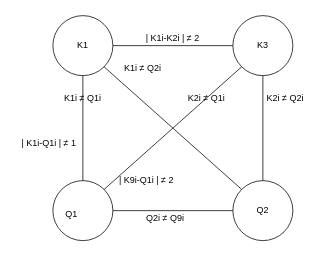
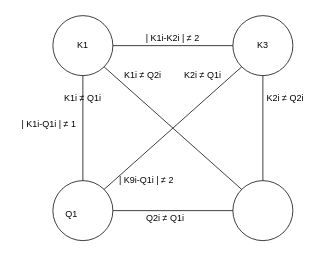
  <mxCell id="0" />
  <mxCell id="1" parent="0" />
  <mxCell id="2" value="" style="ellipse;whiteSpace=wrap;html=1;aspect=fixed;" vertex="1" parent="1"><mxGeometry x="70" y="20" width="80" height="80" as="geometry" /></mxCell>
  <mxCell id="3" value="" style="ellipse;whiteSpace=wrap;html=1;aspect=fixed;" vertex="1" parent="1"><mxGeometry x="310" y="20" width="80" height="80" as="geometry" /></mxCell>
  <mxCell id="4" value="" style="ellipse;whiteSpace=wrap;html=1;aspect=fixed;" vertex="1" parent="1"><mxGeometry x="70" y="240" width="80" height="80" as="geometry" /></mxCell>
  <mxCell id="5" value="" style="ellipse;whiteSpace=wrap;html=1;aspect=fixed;" vertex="1" parent="1"><mxGeometry x="310" y="240" width="80" height="80" as="geometry" /></mxCell>
  <mxCell id="6" value="" style="endArrow=none;html=1;exitX=1;exitY=0.5;exitDx=0;exitDy=0;entryX=0;entryY=0.5;entryDx=0;entryDy=0;" edge="1" parent="1" source="2" target="3"><mxGeometry width="50" height="50" relative="1" as="geometry"><mxPoint x="210" y="150" as="sourcePoint" /><mxPoint x="260" y="100" as="targetPoint" /></mxGeometry></mxCell>
  <mxCell id="7" value="" style="endArrow=none;html=1;entryX=0.5;entryY=1;entryDx=0;entryDy=0;exitX=0.5;exitY=0;exitDx=0;exitDy=0;" edge="1" parent="1" source="4" target="2"><mxGeometry width="50" height="50" relative="1" as="geometry"><mxPoint x="70" y="200" as="sourcePoint" /><mxPoint x="120" y="150" as="targetPoint" /></mxGeometry></mxCell>
  <mxCell id="8" value="" style="endArrow=none;html=1;exitX=1;exitY=0.5;exitDx=0;exitDy=0;entryX=0;entryY=0.5;entryDx=0;entryDy=0;" edge="1" parent="1" source="4" target="5"><mxGeometry width="50" height="50" relative="1" as="geometry"><mxPoint x="200" y="330" as="sourcePoint" /><mxPoint x="250" y="280" as="targetPoint" /></mxGeometry></mxCell>
  <mxCell id="9" value="" style="endArrow=none;html=1;exitX=0.5;exitY=1;exitDx=0;exitDy=0;entryX=0.5;entryY=0;entryDx=0;entryDy=0;" edge="1" parent="1" source="3" target="5"><mxGeometry width="50" height="50" relative="1" as="geometry"><mxPoint x="210" y="390" as="sourcePoint" /><mxPoint x="350" y="210" as="targetPoint" /></mxGeometry></mxCell>
  <mxCell id="10" value="" style="endArrow=none;html=1;entryX=1;entryY=1;entryDx=0;entryDy=0;exitX=0;exitY=0;exitDx=0;exitDy=0;" edge="1" parent="1" source="5" target="2"><mxGeometry width="50" height="50" relative="1" as="geometry"><mxPoint x="280" y="400" as="sourcePoint" /><mxPoint x="330" y="350" as="targetPoint" /></mxGeometry></mxCell>
  <mxCell id="11" value="" style="endArrow=none;html=1;entryX=0;entryY=1;entryDx=0;entryDy=0;exitX=1;exitY=0;exitDx=0;exitDy=0;" edge="1" parent="1" source="4" target="3"><mxGeometry width="50" height="50" relative="1" as="geometry"><mxPoint x="230" y="170" as="sourcePoint" /><mxPoint x="280" y="120" as="targetPoint" /></mxGeometry></mxCell>
  <mxCell id="12" value="K1" style="text;html=1;strokeColor=none;fillColor=none;align=center;verticalAlign=middle;whiteSpace=wrap;rounded=0;" vertex="1" parent="1"><mxGeometry x="90" y="50" width="40" height="20" as="geometry" /></mxCell>
  <mxCell id="13" value="K3" style="text;html=1;strokeColor=none;fillColor=none;align=center;verticalAlign=middle;whiteSpace=wrap;rounded=0;" vertex="1" parent="1"><mxGeometry x="330" y="50" width="40" height="20" as="geometry" /></mxCell>
  <mxCell id="14" value="Q1" style="text;html=1;strokeColor=none;fillColor=none;align=center;verticalAlign=middle;whiteSpace=wrap;rounded=0;" vertex="1" parent="1"><mxGeometry x="75" y="275" width="40" height="20" as="geometry" /></mxCell>
- <mxCell id="15" value="Q2" style="text;html=1;strokeColor=none;fillColor=none;align=center;verticalAlign=middle;whiteSpace=wrap;rounded=0;" vertex="1" parent="1"><mxGeometry x="330" y="270" width="40" height="20" as="geometry" /></mxCell>
  <mxCell id="16" value="| K1i-K2i | ≠ 2" style="text;html=1;strokeColor=none;fillColor=none;align=center;verticalAlign=middle;whiteSpace=wrap;rounded=0;" vertex="1" parent="1"><mxGeometry x="150" y="40" width="160" height="20" as="geometry" /></mxCell>
- <mxCell id="17" value="K1i ≠ Q2i" style="text;html=1;strokeColor=none;fillColor=none;align=center;verticalAlign=middle;whiteSpace=wrap;rounded=0;" vertex="1" parent="1"><mxGeometry x="160" y="80" width="60" height="20" as="geometry" /></mxCell>
- <mxCell id="18" value="K2i ≠ Q1i" style="text;html=1;strokeColor=none;fillColor=none;align=center;verticalAlign=middle;whiteSpace=wrap;rounded=0;" vertex="1" parent="1"><mxGeometry x="245" y="120" width="60" height="20" as="geometry" /></mxCell>
+ <mxCell id="17" value="K1i ≠ Q2i" style="text;html=1;strokeColor=none;fillColor=none;align=center;verticalAlign=middle;whiteSpace=wrap;rounded=0;" vertex="1" parent="1"><mxGeometry x="160" y="90" width="60" height="20" as="geometry" /></mxCell>
+ <mxCell id="18" value="K2i ≠ Q1i" style="text;html=1;strokeColor=none;fillColor=none;align=center;verticalAlign=middle;whiteSpace=wrap;rounded=0;" vertex="1" parent="1"><mxGeometry x="240" y="90" width="60" height="20" as="geometry" /></mxCell>
  <mxCell id="19" value="K1i ≠ Q1i" style="text;html=1;strokeColor=none;fillColor=none;align=center;verticalAlign=middle;whiteSpace=wrap;rounded=0;" vertex="1" parent="1"><mxGeometry x="80" y="120" width="60" height="20" as="geometry" /></mxCell>
  <mxCell id="20" value="K2i ≠ Q2i" style="text;html=1;strokeColor=none;fillColor=none;align=center;verticalAlign=middle;whiteSpace=wrap;rounded=0;" vertex="1" parent="1"><mxGeometry x="350" y="120" width="60" height="20" as="geometry" /></mxCell>
- <mxCell id="21" value="Q2i ≠ Q9i" style="text;html=1;strokeColor=none;fillColor=none;align=center;verticalAlign=middle;whiteSpace=wrap;rounded=0;" vertex="1" parent="1"><mxGeometry x="190" y="280" width="60" height="20" as="geometry" /></mxCell>
- <mxCell id="22" value="| K1i-Q1i | ≠ 1" style="text;html=1;strokeColor=none;fillColor=none;align=center;verticalAlign=middle;whiteSpace=wrap;rounded=0;" vertex="1" parent="1"><mxGeometry x="20" y="180" width="90" height="20" as="geometry" /></mxCell>
+ <mxCell id="21" value="Q2i ≠ Q1i" style="text;html=1;strokeColor=none;fillColor=none;align=center;verticalAlign=middle;whiteSpace=wrap;rounded=0;" vertex="1" parent="1"><mxGeometry x="190" y="280" width="60" height="20" as="geometry" /></mxCell>
+ <mxCell id="22" value="| K1i-Q1i | ≠ 1" style="text;html=1;strokeColor=none;fillColor=none;align=center;verticalAlign=middle;whiteSpace=wrap;rounded=0;" vertex="1" parent="1"><mxGeometry x="20" y="155" width="90" height="20" as="geometry" /></mxCell>
  <mxCell id="23" value="| K9i-Q1i | ≠ 2" style="text;html=1;strokeColor=none;fillColor=none;align=center;verticalAlign=middle;whiteSpace=wrap;rounded=0;" vertex="1" parent="1"><mxGeometry x="150" y="230" width="90" height="20" as="geometry" /></mxCell>
